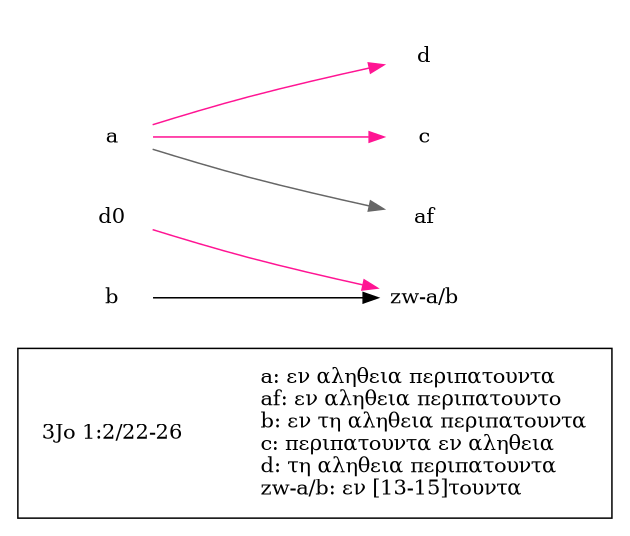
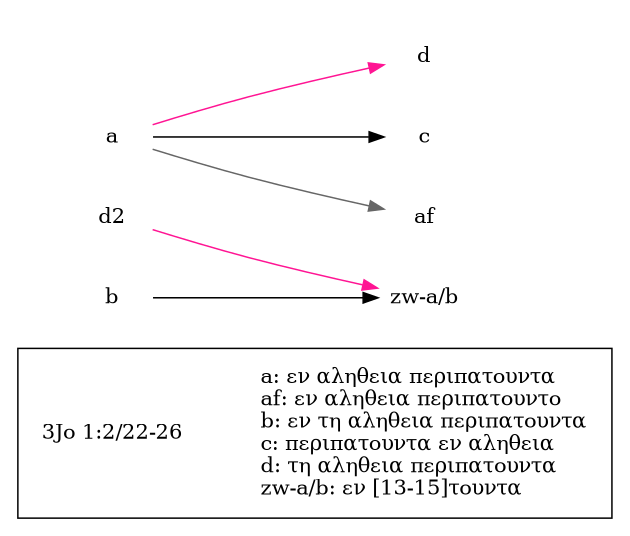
  digraph {
    rankdir=LR
    node [shape=plaintext]
    edge [style=solid color=deeppink]
    n1 [label="3Jo 1:2/22-26"]
    n2 [label="a: εν αληθεια περιπατουντα\laf: εν αληθεια περιπατουντο\lb: εν τη αληθεια περιπατουντα\lc: περιπατουντα εν αληθεια\ld: τη αληθεια περιπατουντα\lzw-a/b: εν [13-15]τουντα\l"]
-   n3 [label=d0]
+   n3 [label=d2]
    n4 [label=a]
    n5 [label=af]
    n6 [label=b]
    n7 [label=c]
    n8 [label=d]
    n9 [label="zw-a/b"]
    subgraph cluster_1 {
      n1
      n2
    }
    subgraph cluster_2 {
      style=invis
      n3
      n4
      n5
      n6
      n7
      n8
      n9
    }
    n1 -> n2 [style=invis color=""]
    n3 -> n9
    n4 -> n5 [color=gray40]
-   n4 -> n7
+   n4 -> n7 [color=black]
    n4 -> n8
    n6 -> n9 [color=black]
  }
